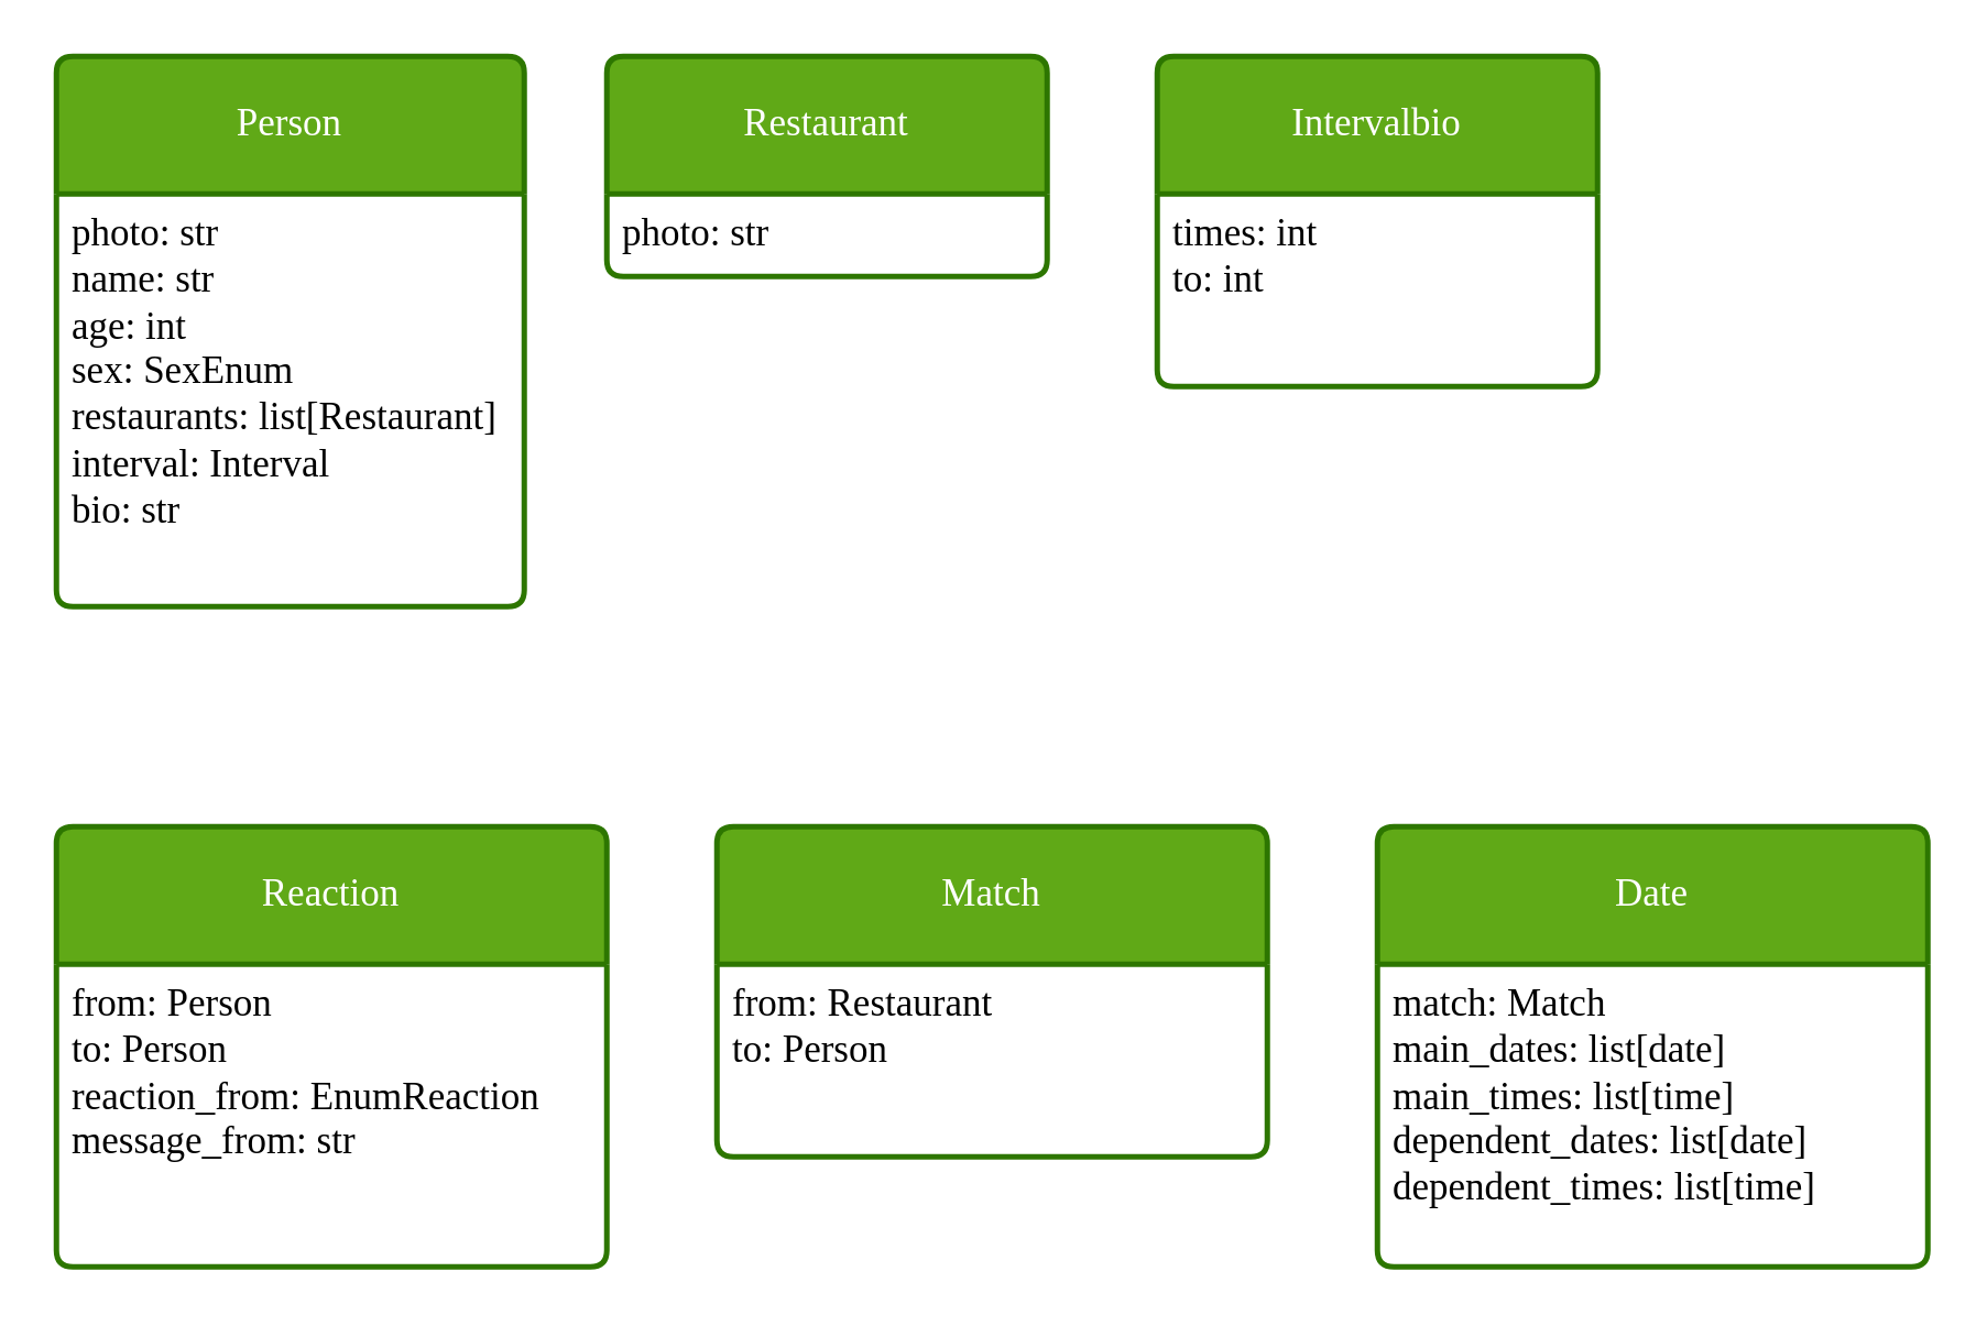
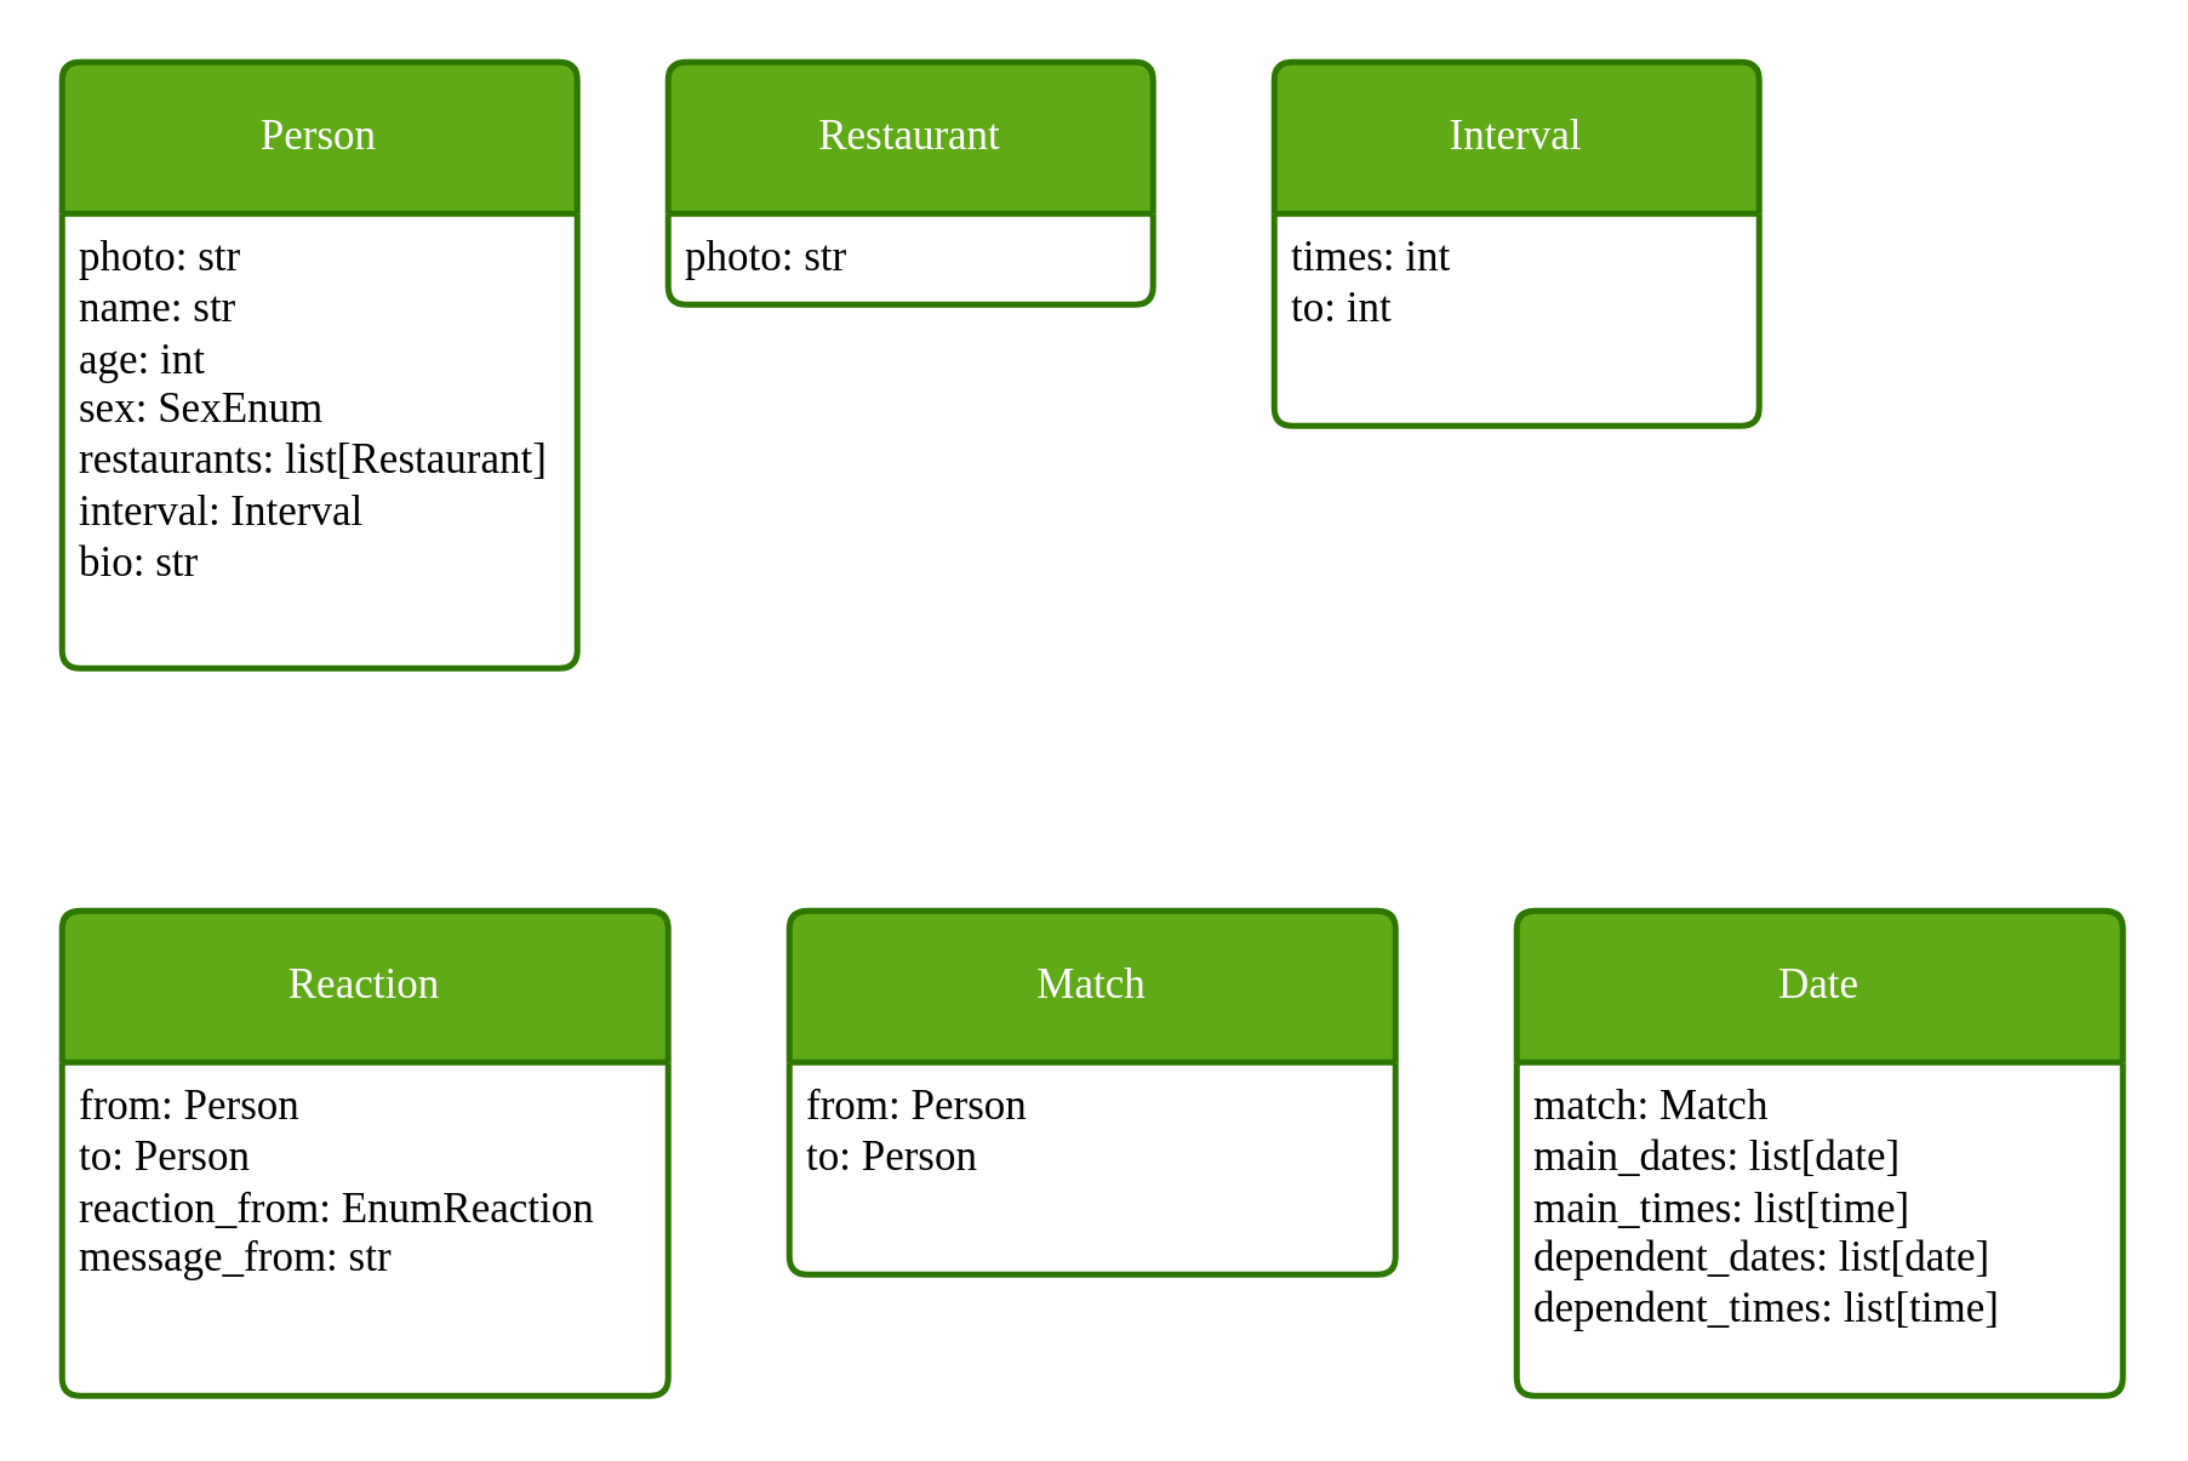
  <mxCell id="0" />
  <mxCell id="1" parent="0" />
  <mxCell id="2" value="Person" style="swimlane;childLayout=stackLayout;horizontal=1;startSize=50;horizontalStack=0;rounded=1;fontSize=14;fontStyle=0;strokeWidth=2;resizeParent=0;resizeLast=1;shadow=0;dashed=0;align=center;arcSize=4;whiteSpace=wrap;html=1;fontFamily=Times New Roman;fillColor=#60a917;fontColor=#ffffff;strokeColor=#2D7600;" parent="1" vertex="1"><mxGeometry x="20" y="20" width="170" height="200" as="geometry"><mxRectangle x="40" y="40" width="80" height="50" as="alternateBounds" /></mxGeometry></mxCell>
  <mxCell id="3" value="photo: str&lt;br&gt;name: str&lt;br style=&quot;font-size: 14px;&quot;&gt;age: int&lt;br style=&quot;font-size: 14px;&quot;&gt;sex: SexEnum&lt;br style=&quot;font-size: 14px;&quot;&gt;restaurants: list[Restaurant]&lt;br style=&quot;font-size: 14px;&quot;&gt;interval: Interval&lt;br style=&quot;font-size: 14px;&quot;&gt;bio: str" style="align=left;strokeColor=none;fillColor=none;spacingLeft=4;fontSize=14;verticalAlign=top;resizable=0;rotatable=0;part=1;html=1;fontFamily=Times New Roman;" parent="2" vertex="1"><mxGeometry y="50" width="170" height="150" as="geometry" /></mxCell>
  <mxCell id="4" value="Restaurant" style="swimlane;childLayout=stackLayout;horizontal=1;startSize=50;horizontalStack=0;rounded=1;fontSize=14;fontStyle=0;strokeWidth=2;resizeParent=0;resizeLast=1;shadow=0;dashed=0;align=center;arcSize=4;whiteSpace=wrap;html=1;fontFamily=Times New Roman;fillColor=#60a917;fontColor=#ffffff;strokeColor=#2D7600;" vertex="1" parent="1"><mxGeometry x="220" y="20" width="160" height="80" as="geometry" /></mxCell>
  <mxCell id="5" value="photo: str" style="align=left;strokeColor=none;fillColor=none;spacingLeft=4;fontSize=14;verticalAlign=top;resizable=0;rotatable=0;part=1;html=1;fontFamily=Times New Roman;" vertex="1" parent="4"><mxGeometry y="50" width="160" height="30" as="geometry" /></mxCell>
- <mxCell id="6" value="Intervalbio" style="swimlane;childLayout=stackLayout;horizontal=1;startSize=50;horizontalStack=0;rounded=1;fontSize=14;fontStyle=0;strokeWidth=2;resizeParent=0;resizeLast=1;shadow=0;dashed=0;align=center;arcSize=4;whiteSpace=wrap;html=1;fontFamily=Times New Roman;fillColor=#60a917;fontColor=#ffffff;strokeColor=#2D7600;" vertex="1" parent="1"><mxGeometry x="420" y="20" width="160" height="120" as="geometry" /></mxCell>
+ <mxCell id="6" value="Interval" style="swimlane;childLayout=stackLayout;horizontal=1;startSize=50;horizontalStack=0;rounded=1;fontSize=14;fontStyle=0;strokeWidth=2;resizeParent=0;resizeLast=1;shadow=0;dashed=0;align=center;arcSize=4;whiteSpace=wrap;html=1;fontFamily=Times New Roman;fillColor=#60a917;fontColor=#ffffff;strokeColor=#2D7600;" vertex="1" parent="1"><mxGeometry x="420" y="20" width="160" height="120" as="geometry" /></mxCell>
  <mxCell id="7" value="times: int&lt;br style=&quot;font-size: 14px;&quot;&gt;to: int" style="align=left;strokeColor=none;fillColor=none;spacingLeft=4;fontSize=14;verticalAlign=top;resizable=0;rotatable=0;part=1;html=1;fontFamily=Times New Roman;" vertex="1" parent="6"><mxGeometry y="50" width="160" height="70" as="geometry" /></mxCell>
  <mxCell id="8" value="Reaction" style="swimlane;childLayout=stackLayout;horizontal=1;startSize=50;horizontalStack=0;rounded=1;fontSize=14;fontStyle=0;strokeWidth=2;resizeParent=0;resizeLast=1;shadow=0;dashed=0;align=center;arcSize=4;whiteSpace=wrap;html=1;fontFamily=Times New Roman;fillColor=#60a917;fontColor=#ffffff;strokeColor=#2D7600;" vertex="1" parent="1"><mxGeometry x="20" y="300" width="200" height="160" as="geometry" /></mxCell>
  <mxCell id="9" value="from: Person&lt;br style=&quot;font-size: 14px;&quot;&gt;to: Person&lt;br&gt;reaction_from: EnumReaction&lt;br&gt;message_from: str" style="align=left;strokeColor=none;fillColor=none;spacingLeft=4;fontSize=14;verticalAlign=top;resizable=0;rotatable=0;part=1;html=1;fontFamily=Times New Roman;" vertex="1" parent="8"><mxGeometry y="50" width="200" height="110" as="geometry" /></mxCell>
  <mxCell id="10" value="Match" style="swimlane;childLayout=stackLayout;horizontal=1;startSize=50;horizontalStack=0;rounded=1;fontSize=14;fontStyle=0;strokeWidth=2;resizeParent=0;resizeLast=1;shadow=0;dashed=0;align=center;arcSize=4;whiteSpace=wrap;html=1;fontFamily=Times New Roman;fillColor=#60a917;fontColor=#ffffff;strokeColor=#2D7600;" vertex="1" parent="1"><mxGeometry x="260" y="300" width="200" height="120" as="geometry" /></mxCell>
- <mxCell id="11" value="from: Restaurant&lt;br style=&quot;font-size: 14px;&quot;&gt;to: Person" style="align=left;strokeColor=none;fillColor=none;spacingLeft=4;fontSize=14;verticalAlign=top;resizable=0;rotatable=0;part=1;html=1;fontFamily=Times New Roman;" vertex="1" parent="10"><mxGeometry y="50" width="200" height="70" as="geometry" /></mxCell>
+ <mxCell id="11" value="from: Person&lt;br style=&quot;font-size: 14px;&quot;&gt;to: Person" style="align=left;strokeColor=none;fillColor=none;spacingLeft=4;fontSize=14;verticalAlign=top;resizable=0;rotatable=0;part=1;html=1;fontFamily=Times New Roman;" vertex="1" parent="10"><mxGeometry y="50" width="200" height="70" as="geometry" /></mxCell>
  <mxCell id="12" value="Date" style="swimlane;childLayout=stackLayout;horizontal=1;startSize=50;horizontalStack=0;rounded=1;fontSize=14;fontStyle=0;strokeWidth=2;resizeParent=0;resizeLast=1;shadow=0;dashed=0;align=center;arcSize=4;whiteSpace=wrap;html=1;fontFamily=Times New Roman;fillColor=#60a917;fontColor=#ffffff;strokeColor=#2D7600;" vertex="1" parent="1"><mxGeometry x="500" y="300" width="200" height="160" as="geometry" /></mxCell>
  <mxCell id="13" value="match: Match&lt;br&gt;main_dates: list[date]&lt;br&gt;main_times: list[time]&lt;br&gt;dependent_dates: list[date]&lt;br&gt;dependent_times: list[time]" style="align=left;strokeColor=none;fillColor=none;spacingLeft=4;fontSize=14;verticalAlign=top;resizable=0;rotatable=0;part=1;html=1;fontFamily=Times New Roman;" vertex="1" parent="12"><mxGeometry y="50" width="200" height="110" as="geometry" /></mxCell>
